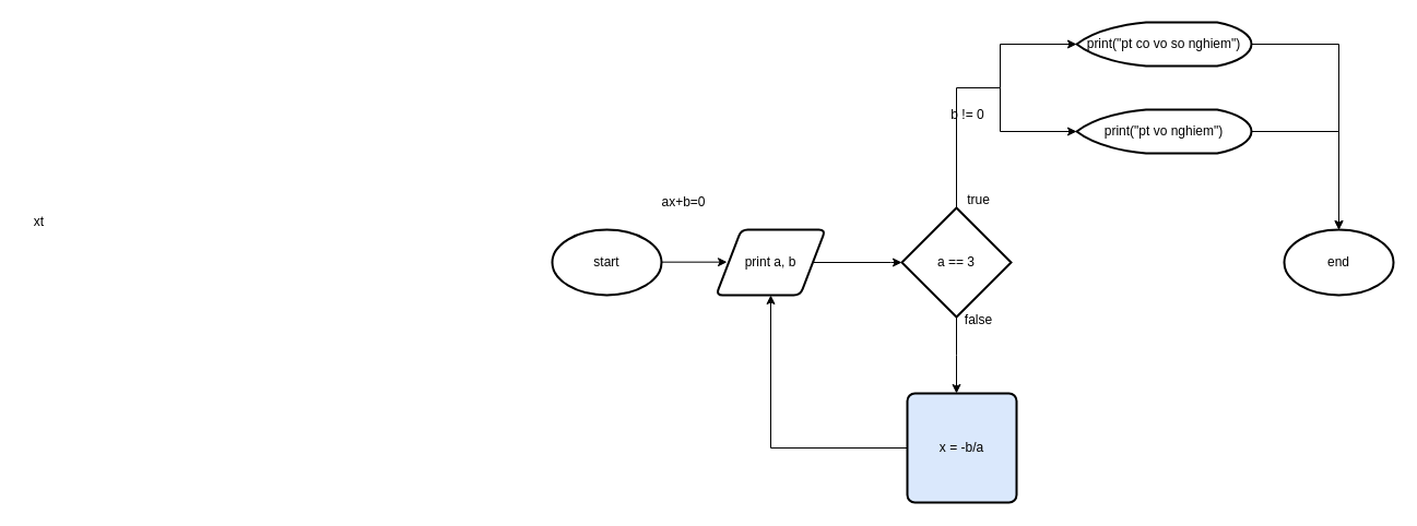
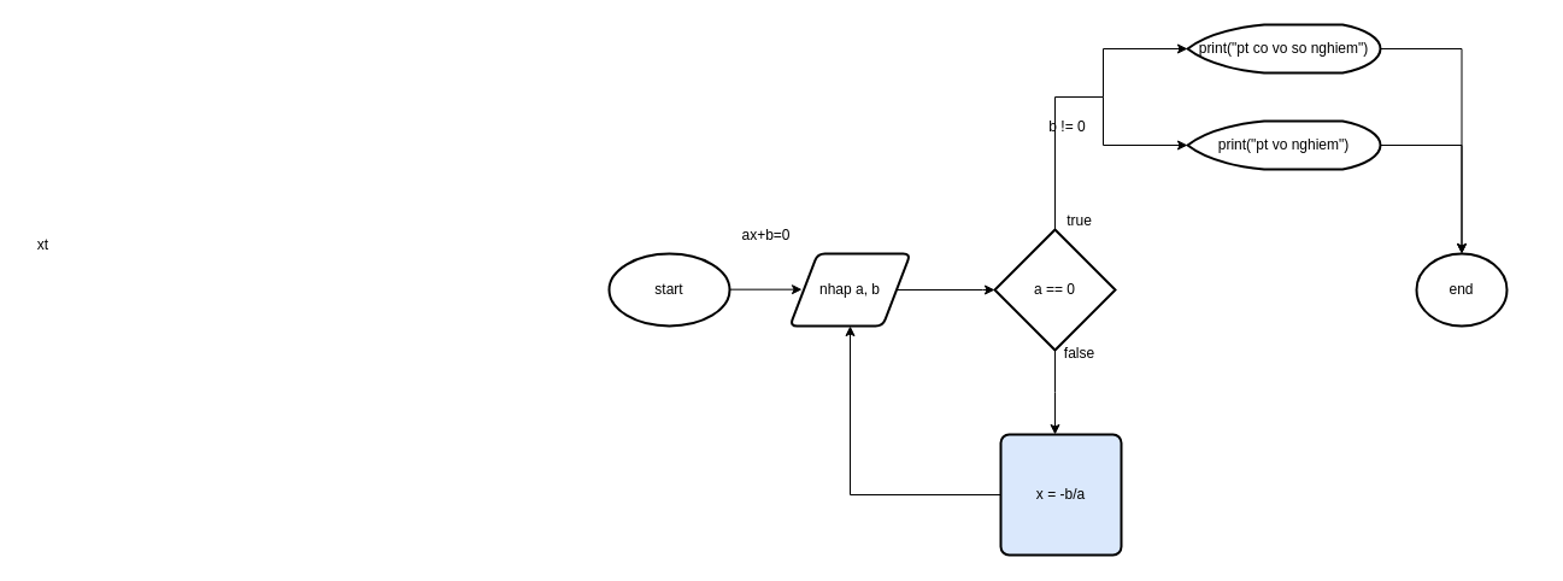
  <mxCell id="0" />
  <mxCell id="1" parent="0" />
  <mxCell id="2" style="edgeStyle=orthogonalEdgeStyle;rounded=0;orthogonalLoop=1;jettySize=auto;html=1;" edge="1" parent="1"><mxGeometry relative="1" as="geometry"><mxPoint x="665" y="239.66" as="targetPoint" /><mxPoint x="605" y="239.66" as="sourcePoint" /></mxGeometry></mxCell>
- <mxCell id="3" value="ax+b=0" style="text;html=1;align=center;verticalAlign=middle;resizable=0;points=[];autosize=1;strokeColor=none;fillColor=none;" vertex="1" parent="1"><mxGeometry x="595" y="170" width="60" height="30" as="geometry" /></mxCell>
+ <mxCell id="3" value="ax+b=0" style="text;html=1;align=center;verticalAlign=middle;resizable=0;points=[];autosize=1;strokeColor=none;fillColor=none;" vertex="1" parent="1"><mxGeometry x="605" y="180" width="60" height="30" as="geometry" /></mxCell>
  <mxCell id="4" value="start" style="strokeWidth=2;html=1;shape=mxgraph.flowchart.start_1;whiteSpace=wrap;" vertex="1" parent="1"><mxGeometry y="210" width="100" height="60" as="geometry" x="505" /></mxCell>
  <mxCell id="5" style="edgeStyle=orthogonalEdgeStyle;rounded=0;orthogonalLoop=1;jettySize=auto;html=1;" edge="1" parent="1" source="6"><mxGeometry relative="1" as="geometry"><mxPoint x="825" y="240" as="targetPoint" /><Array as="points"><mxPoint x="815" y="240" /></Array></mxGeometry></mxCell>
- <mxCell id="6" value="print a, b" style="shape=parallelogram;html=1;strokeWidth=2;perimeter=parallelogramPerimeter;whiteSpace=wrap;rounded=1;arcSize=12;size=0.23;" vertex="1" parent="1"><mxGeometry x="655" y="210" width="100" height="60" as="geometry" /></mxCell>
+ <mxCell id="6" value="nhap a, b" style="shape=parallelogram;html=1;strokeWidth=2;perimeter=parallelogramPerimeter;whiteSpace=wrap;rounded=1;arcSize=12;size=0.23;" vertex="1" parent="1"><mxGeometry x="655" y="210" width="100" height="60" as="geometry" /></mxCell>
  <mxCell id="7" value="xt" style="text;html=1;align=center;verticalAlign=middle;resizable=0;points=[];autosize=1;strokeColor=none;fillColor=none;" vertex="1" parent="1"><mxGeometry x="20" y="188" width="30" height="30" as="geometry" /></mxCell>
  <mxCell id="8" style="edgeStyle=orthogonalEdgeStyle;rounded=0;orthogonalLoop=1;jettySize=auto;html=1;" edge="1" parent="1" source="9"><mxGeometry relative="1" as="geometry"><mxPoint x="875" y="360" as="targetPoint" /></mxGeometry></mxCell>
- <mxCell id="9" value="a == 3" style="strokeWidth=2;html=1;shape=mxgraph.flowchart.decision;whiteSpace=wrap;" vertex="1" parent="1"><mxGeometry x="825" y="190" width="100" height="100" as="geometry" /></mxCell>
+ <mxCell id="9" value="a == 0" style="strokeWidth=2;html=1;shape=mxgraph.flowchart.decision;whiteSpace=wrap;" vertex="1" parent="1"><mxGeometry x="825" y="190" width="100" height="100" as="geometry" /></mxCell>
  <mxCell id="10" value="false" style="text;html=1;align=center;verticalAlign=middle;resizable=0;points=[];autosize=1;strokeColor=none;fillColor=none;" vertex="1" parent="1"><mxGeometry x="870" y="278" width="50" height="30" as="geometry" /></mxCell>
  <mxCell id="11" value="print(&quot;pt co vo so nghiem&quot;)" style="strokeWidth=2;html=1;shape=mxgraph.flowchart.display;whiteSpace=wrap;rotation=0;" vertex="1" parent="1"><mxGeometry x="985" y="20" width="160" height="40" as="geometry" /></mxCell>
  <mxCell id="12" value="print(&quot;pt vo nghiem&quot;)" style="strokeWidth=2;html=1;shape=mxgraph.flowchart.display;whiteSpace=wrap;rotation=0;" vertex="1" parent="1"><mxGeometry x="985" y="100" width="160" height="40" as="geometry" /></mxCell>
  <mxCell id="13" value="" style="endArrow=classic;html=1;rounded=0;exitX=0.5;exitY=0;exitDx=0;exitDy=0;exitPerimeter=0;entryX=0;entryY=0.5;entryDx=0;entryDy=0;entryPerimeter=0;" edge="1" parent="1" source="9" target="11"><mxGeometry width="50" height="50" relative="1" as="geometry"><mxPoint x="835" y="190" as="sourcePoint" /><mxPoint x="915" y="80" as="targetPoint" /><Array as="points"><mxPoint x="875" y="80" /><mxPoint x="915" y="80" /><mxPoint x="915" y="40" /></Array></mxGeometry></mxCell>
  <mxCell id="14" value="" style="endArrow=classic;html=1;rounded=0;entryX=0;entryY=0.5;entryDx=0;entryDy=0;entryPerimeter=0;" edge="1" parent="1" target="12"><mxGeometry width="50" height="50" relative="1" as="geometry"><mxPoint x="915" y="80" as="sourcePoint" /><mxPoint x="935" y="70" as="targetPoint" /><Array as="points"><mxPoint x="915" y="120" /></Array></mxGeometry></mxCell>
  <mxCell id="15" value="b != 0" style="text;html=1;align=center;verticalAlign=middle;resizable=0;points=[];autosize=1;strokeColor=none;fillColor=none;" vertex="1" parent="1"><mxGeometry x="860" y="90" width="50" height="30" as="geometry" /></mxCell>
  <mxCell id="16" value="true" style="text;html=1;align=center;verticalAlign=middle;resizable=0;points=[];autosize=1;strokeColor=none;fillColor=none;" vertex="1" parent="1"><mxGeometry x="875" y="168" width="40" height="30" as="geometry" /></mxCell>
  <mxCell id="17" style="edgeStyle=orthogonalEdgeStyle;rounded=0;orthogonalLoop=1;jettySize=auto;html=1;" edge="1" parent="1" source="18" target="6"><mxGeometry relative="1" as="geometry"><mxPoint x="1225" y="410" as="targetPoint" /></mxGeometry></mxCell>
  <mxCell id="18" value="x = -b/a" style="rounded=1;whiteSpace=wrap;html=1;absoluteArcSize=1;arcSize=14;strokeWidth=2;fillColor=#dae8fc;" vertex="1" parent="1"><mxGeometry x="830" y="360" width="100" height="100" as="geometry" /></mxCell>
- <mxCell id="19" value="end" style="strokeWidth=2;html=1;shape=mxgraph.flowchart.start_1;whiteSpace=wrap;" vertex="1" parent="1"><mxGeometry x="1175" y="210" width="100" height="60" as="geometry" /></mxCell>
+ <mxCell id="19" value="end" style="strokeWidth=2;html=1;shape=mxgraph.flowchart.start_1;whiteSpace=wrap;" vertex="1" parent="1"><mxGeometry x="1175" y="210" width="75" height="60" as="geometry" /></mxCell>
  <mxCell id="20" style="edgeStyle=orthogonalEdgeStyle;rounded=0;orthogonalLoop=1;jettySize=auto;html=1;exitX=1;exitY=0.5;exitDx=0;exitDy=0;exitPerimeter=0;entryX=0.5;entryY=0;entryDx=0;entryDy=0;entryPerimeter=0;" edge="1" parent="1" source="12" target="19"><mxGeometry relative="1" as="geometry" /></mxCell>
  <mxCell id="21" style="edgeStyle=orthogonalEdgeStyle;rounded=0;orthogonalLoop=1;jettySize=auto;html=1;entryX=0.5;entryY=0;entryDx=0;entryDy=0;entryPerimeter=0;" edge="1" parent="1" source="11" target="19"><mxGeometry relative="1" as="geometry" /></mxCell>
